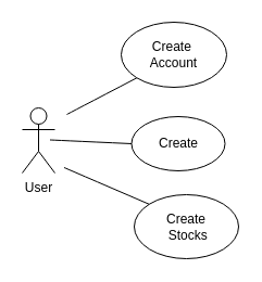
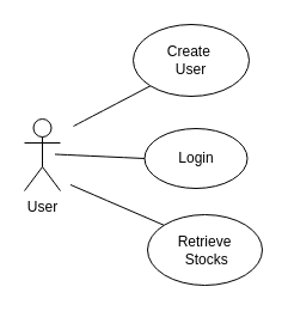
  <mxCell id="0" />
  <mxCell id="1" parent="0" />
  <mxCell id="2" value="User" style="shape=umlActor;verticalLabelPosition=bottom;verticalAlign=top;html=1;outlineConnect=0;" vertex="1" parent="1"><mxGeometry x="20" y="99" width="30" height="60" as="geometry" /></mxCell>
  <mxCell id="3" value="" style="endArrow=none;html=1;rounded=0;fontSize=12;startSize=8;endSize=8;curved=1;entryX=0;entryY=1;entryDx=0;entryDy=0;" edge="1" parent="1" target="4"><mxGeometry width="50" height="50" relative="1" as="geometry"><mxPoint x="61" y="105" as="sourcePoint" /><mxPoint x="111" y="55" as="targetPoint" /></mxGeometry></mxCell>
- <mxCell id="4" value="Create&amp;nbsp;&lt;div&gt;Account&lt;/div&gt;" style="ellipse;whiteSpace=wrap;html=1;" vertex="1" parent="1"><mxGeometry x="111" y="20" width="97" height="60" as="geometry" /></mxCell>
- <mxCell id="5" value="Create" style="ellipse;whiteSpace=wrap;html=1;" vertex="1" parent="1"><mxGeometry x="120.5" y="107" width="86" height="50" as="geometry" /></mxCell>
+ <mxCell id="4" value="Create&amp;nbsp;&lt;div&gt;User&lt;/div&gt;" style="ellipse;whiteSpace=wrap;html=1;" vertex="1" parent="1"><mxGeometry x="111" y="20" width="97" height="60" as="geometry" /></mxCell>
+ <mxCell id="5" value="Login" style="ellipse;whiteSpace=wrap;html=1;" vertex="1" parent="1"><mxGeometry x="120.5" y="107" width="86" height="50" as="geometry" /></mxCell>
  <mxCell id="6" value="" style="endArrow=none;html=1;rounded=0;fontSize=12;startSize=8;endSize=8;curved=1;entryX=0;entryY=0.5;entryDx=0;entryDy=0;" edge="1" parent="1" target="5"><mxGeometry width="50" height="50" relative="1" as="geometry"><mxPoint x="45.5" y="128.5" as="sourcePoint" /><mxPoint x="116" y="129" as="targetPoint" /></mxGeometry></mxCell>
- <mxCell id="7" value="Create&lt;div&gt;&amp;nbsp;Stocks&lt;/div&gt;" style="ellipse;whiteSpace=wrap;html=1;" vertex="1" parent="1"><mxGeometry x="123" y="179" width="96" height="59" as="geometry" /></mxCell>
+ <mxCell id="7" value="Retrieve&lt;div&gt;&amp;nbsp;Stocks&lt;/div&gt;" style="ellipse;whiteSpace=wrap;html=1;" vertex="1" parent="1"><mxGeometry x="123" y="179" width="96" height="59" as="geometry" /></mxCell>
  <mxCell id="8" value="" style="endArrow=none;html=1;rounded=0;fontSize=12;startSize=8;endSize=8;curved=1;entryX=0;entryY=0;entryDx=0;entryDy=0;" edge="1" parent="1" target="7"><mxGeometry width="50" height="50" relative="1" as="geometry"><mxPoint x="58.5" y="154" as="sourcePoint" /><mxPoint x="120.5" y="179" as="targetPoint" /></mxGeometry></mxCell>
